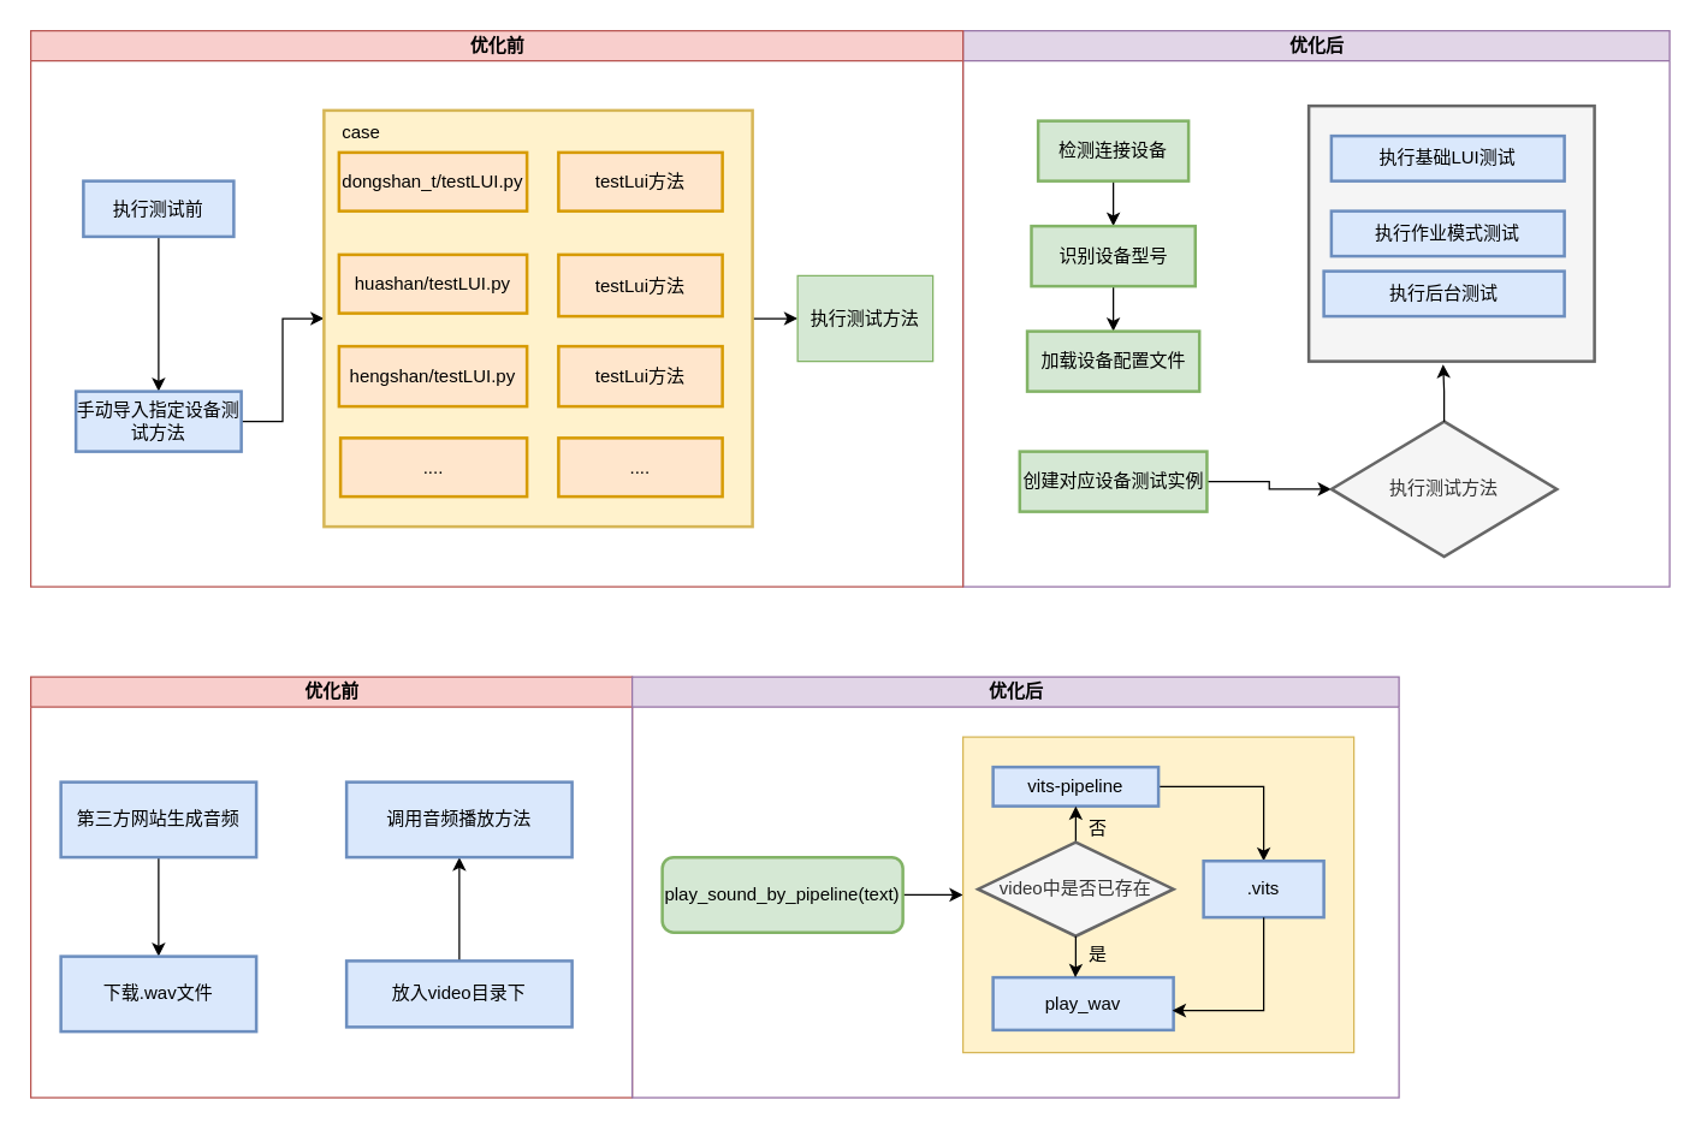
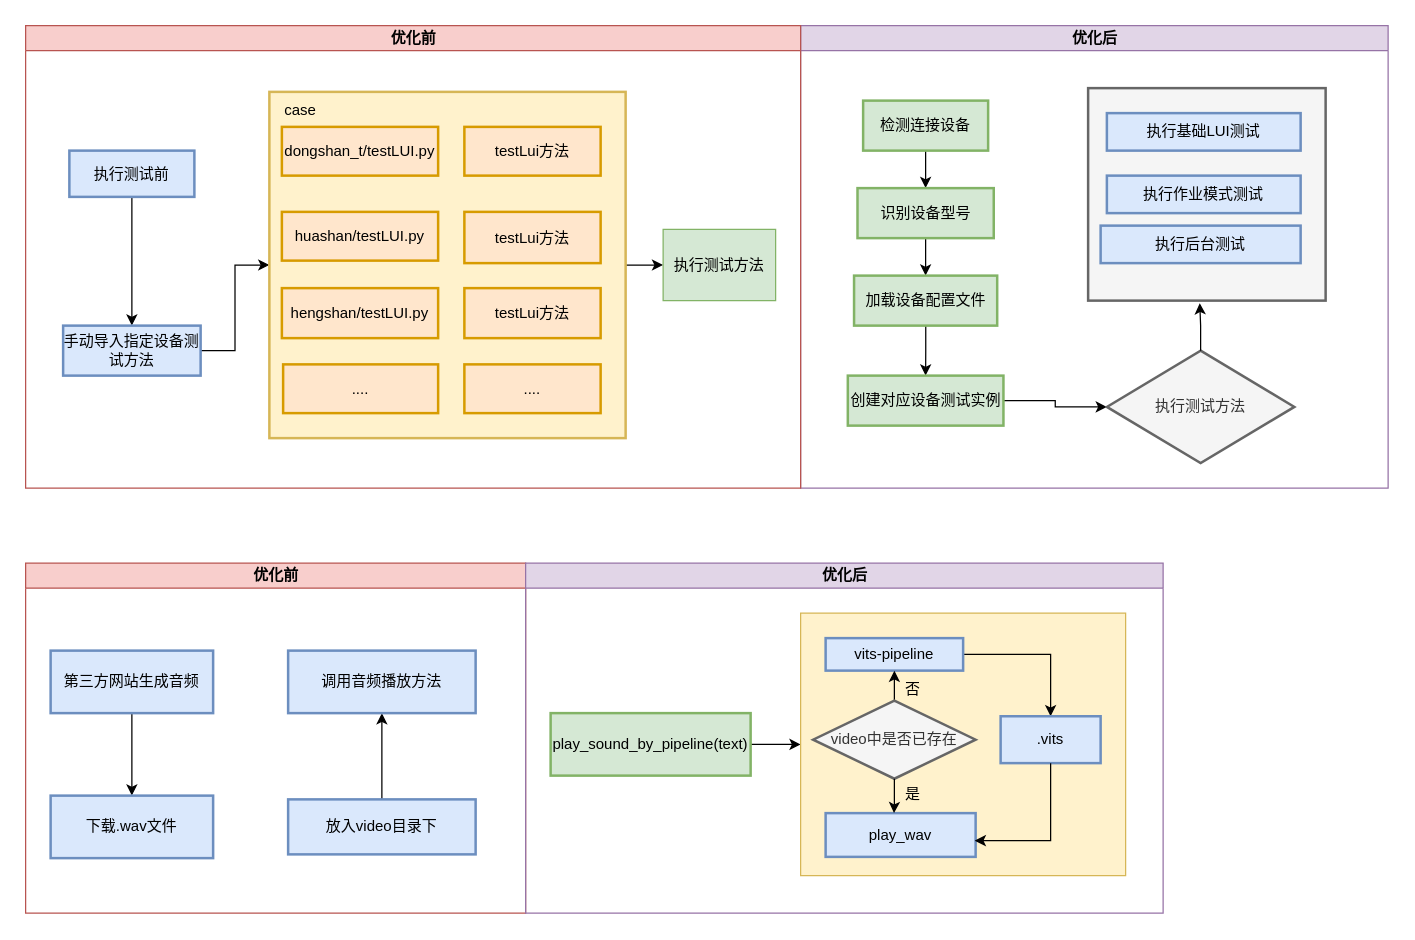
  <mxCell id="0" />
  <mxCell id="1" parent="0" />
  <mxCell id="2" value="优化后" style="swimlane;html=1;startSize=20;fillColor=#e1d5e7;strokeColor=#9673a6;" parent="1" vertex="1"><mxGeometry x="640" y="20" width="470" height="370" as="geometry" /></mxCell>
  <mxCell id="3" style="edgeStyle=orthogonalEdgeStyle;rounded=0;orthogonalLoop=1;jettySize=auto;html=1;entryX=0.5;entryY=0;entryDx=0;entryDy=0;" edge="1" parent="2" source="4" target="6"><mxGeometry relative="1" as="geometry" /></mxCell>
  <mxCell id="4" value="检测连接设备" style="whiteSpace=wrap;strokeWidth=2;fillColor=#d5e8d4;strokeColor=#82b366;" parent="2" vertex="1"><mxGeometry x="50" y="60" width="100" height="40" as="geometry" /></mxCell>
  <mxCell id="5" style="edgeStyle=orthogonalEdgeStyle;rounded=0;orthogonalLoop=1;jettySize=auto;html=1;entryX=0.5;entryY=0;entryDx=0;entryDy=0;" edge="1" parent="2" source="6" target="8"><mxGeometry relative="1" as="geometry" /></mxCell>
  <mxCell id="6" value="识别设备型号" style="whiteSpace=wrap;strokeWidth=2;fillColor=#d5e8d4;strokeColor=#82b366;" parent="2" vertex="1"><mxGeometry x="45.5" y="130" width="109" height="40" as="geometry" /></mxCell>
+ <mxCell id="7" style="edgeStyle=orthogonalEdgeStyle;rounded=0;orthogonalLoop=1;jettySize=auto;html=1;entryX=0.5;entryY=0;entryDx=0;entryDy=0;" edge="1" parent="2" source="8" target="10"><mxGeometry relative="1" as="geometry" /></mxCell>
  <mxCell id="8" value="加载设备配置文件" style="whiteSpace=wrap;strokeWidth=2;fillColor=#d5e8d4;strokeColor=#82b366;" parent="2" vertex="1"><mxGeometry x="42.75" y="200" width="114.5" height="40" as="geometry" /></mxCell>
  <mxCell id="9" style="edgeStyle=orthogonalEdgeStyle;rounded=0;orthogonalLoop=1;jettySize=auto;html=1;entryX=0;entryY=0.5;entryDx=0;entryDy=0;" edge="1" parent="2" source="10" target="11"><mxGeometry relative="1" as="geometry" /></mxCell>
  <mxCell id="10" value="创建对应设备测试实例" style="whiteSpace=wrap;strokeWidth=2;fillColor=#d5e8d4;strokeColor=#82b366;" parent="2" vertex="1"><mxGeometry x="37.75" y="280" width="124.5" height="40" as="geometry" /></mxCell>
  <mxCell id="11" value="执行测试方法" style="rhombus;strokeWidth=2;whiteSpace=wrap;fillColor=#f5f5f5;fontColor=#333333;strokeColor=#666666;" parent="2" vertex="1"><mxGeometry x="245" y="260" width="150" height="90" as="geometry" /></mxCell>
  <mxCell id="12" value="" style="whiteSpace=wrap;strokeWidth=2;fillColor=#f5f5f5;fontColor=#333333;strokeColor=#666666;" parent="2" vertex="1"><mxGeometry x="230" y="50" width="190" height="170" as="geometry" /></mxCell>
  <mxCell id="13" value="执行基础LUI测试" style="whiteSpace=wrap;strokeWidth=2;fillColor=#dae8fc;strokeColor=#6c8ebf;" parent="2" vertex="1"><mxGeometry x="245" y="70" width="155" height="30" as="geometry" /></mxCell>
  <mxCell id="14" value="执行作业模式测试" style="whiteSpace=wrap;strokeWidth=2;fillColor=#dae8fc;strokeColor=#6c8ebf;" parent="2" vertex="1"><mxGeometry x="245" y="120" width="155" height="30" as="geometry" /></mxCell>
  <mxCell id="15" value="执行后台测试" style="whiteSpace=wrap;strokeWidth=2;fillColor=#dae8fc;strokeColor=#6c8ebf;" parent="2" vertex="1"><mxGeometry x="240" y="160" width="160" height="30" as="geometry" /></mxCell>
  <mxCell id="16" style="edgeStyle=orthogonalEdgeStyle;rounded=0;orthogonalLoop=1;jettySize=auto;html=1;entryX=0.47;entryY=1.012;entryDx=0;entryDy=0;entryPerimeter=0;" edge="1" parent="2" source="11" target="12"><mxGeometry relative="1" as="geometry" /></mxCell>
  <mxCell id="17" value="优化前" style="swimlane;html=1;startSize=20;fillColor=#f8cecc;strokeColor=#b85450;" parent="1" vertex="1"><mxGeometry x="20" y="450" width="400" height="280" as="geometry" /></mxCell>
  <mxCell id="18" style="edgeStyle=orthogonalEdgeStyle;rounded=0;orthogonalLoop=1;jettySize=auto;html=1;entryX=0.5;entryY=0;entryDx=0;entryDy=0;" edge="1" parent="17" source="19" target="20"><mxGeometry relative="1" as="geometry" /></mxCell>
  <mxCell id="19" value="第三方网站生成音频" style="whiteSpace=wrap;strokeWidth=2;fillColor=#dae8fc;strokeColor=#6c8ebf;" parent="17" vertex="1"><mxGeometry x="20" y="70" width="130" height="50" as="geometry" /></mxCell>
  <mxCell id="20" value="下载.wav文件" style="whiteSpace=wrap;strokeWidth=2;fillColor=#dae8fc;strokeColor=#6c8ebf;" parent="17" vertex="1"><mxGeometry x="20" y="186" width="130" height="50" as="geometry" /></mxCell>
  <mxCell id="21" style="edgeStyle=orthogonalEdgeStyle;rounded=0;orthogonalLoop=1;jettySize=auto;html=1;entryX=0.5;entryY=1;entryDx=0;entryDy=0;" edge="1" parent="17" source="22" target="23"><mxGeometry relative="1" as="geometry" /></mxCell>
  <mxCell id="22" value="放入video目录下" style="whiteSpace=wrap;strokeWidth=2;fillColor=#dae8fc;strokeColor=#6c8ebf;" parent="17" vertex="1"><mxGeometry x="210" y="189" width="150" height="44" as="geometry" /></mxCell>
  <mxCell id="23" value="调用音频播放方法" style="whiteSpace=wrap;strokeWidth=2;fillColor=#dae8fc;strokeColor=#6c8ebf;" parent="17" vertex="1"><mxGeometry x="210" y="70" width="150" height="50" as="geometry" /></mxCell>
  <mxCell id="24" value="优化后" style="swimlane;html=1;startSize=20;fillColor=#e1d5e7;strokeColor=#9673a6;" parent="1" vertex="1"><mxGeometry x="420" y="450" width="510" height="280" as="geometry" /></mxCell>
  <mxCell id="25" style="edgeStyle=orthogonalEdgeStyle;rounded=0;orthogonalLoop=1;jettySize=auto;html=1;entryX=0;entryY=0.5;entryDx=0;entryDy=0;" edge="1" parent="24" source="26" target="27"><mxGeometry relative="1" as="geometry" /></mxCell>
- <mxCell id="26" value="play_sound_by_pipeline(text)" style="whiteSpace=wrap;strokeWidth=2;fillColor=#d5e8d4;strokeColor=#82b366;rounded=1;" parent="24" vertex="1"><mxGeometry x="20" y="120" width="160" height="50" as="geometry" /></mxCell>
+ <mxCell id="26" value="play_sound_by_pipeline(text)" style="whiteSpace=wrap;strokeWidth=2;fillColor=#d5e8d4;strokeColor=#82b366;" parent="24" vertex="1"><mxGeometry x="20" y="120" width="160" height="50" as="geometry" /></mxCell>
  <mxCell id="27" value="" style="rounded=0;whiteSpace=wrap;html=1;fillColor=#fff2cc;strokeColor=#d6b656;" parent="24" vertex="1"><mxGeometry x="220" y="40" width="260" height="210" as="geometry" /></mxCell>
  <mxCell id="28" style="edgeStyle=orthogonalEdgeStyle;rounded=0;orthogonalLoop=1;jettySize=auto;html=1;" edge="1" parent="24" source="29" target="33"><mxGeometry relative="1" as="geometry" /></mxCell>
  <mxCell id="29" value="vits-pipeline" style="whiteSpace=wrap;strokeWidth=2;fillColor=#dae8fc;strokeColor=#6c8ebf;" parent="24" vertex="1"><mxGeometry x="240" y="60" width="110" height="26" as="geometry" /></mxCell>
  <mxCell id="30" style="edgeStyle=orthogonalEdgeStyle;rounded=0;orthogonalLoop=1;jettySize=auto;html=1;" edge="1" parent="24" source="31" target="29"><mxGeometry relative="1" as="geometry" /></mxCell>
  <mxCell id="31" value="video中是否已存在" style="rhombus;strokeWidth=2;whiteSpace=wrap;fillColor=#f5f5f5;fontColor=#333333;strokeColor=#666666;" parent="24" vertex="1"><mxGeometry x="230" y="110" width="130" height="62.5" as="geometry" /></mxCell>
  <mxCell id="32" value="play_wav" style="whiteSpace=wrap;strokeWidth=2;fillColor=#dae8fc;strokeColor=#6c8ebf;" parent="24" vertex="1"><mxGeometry x="240" y="200" width="120" height="35" as="geometry" /></mxCell>
  <mxCell id="33" value=".vits" style="whiteSpace=wrap;strokeWidth=2;fillColor=#dae8fc;strokeColor=#6c8ebf;" parent="24" vertex="1"><mxGeometry x="380" y="122.5" width="80" height="37.5" as="geometry" /></mxCell>
  <mxCell id="34" style="edgeStyle=orthogonalEdgeStyle;rounded=0;orthogonalLoop=1;jettySize=auto;html=1;entryX=0.456;entryY=0;entryDx=0;entryDy=0;entryPerimeter=0;" edge="1" parent="24" source="31" target="32"><mxGeometry relative="1" as="geometry" /></mxCell>
  <mxCell id="35" value="否" style="text;html=1;align=center;verticalAlign=middle;whiteSpace=wrap;rounded=0;" vertex="1" parent="24"><mxGeometry x="280" y="86" width="60" height="30" as="geometry" /></mxCell>
  <mxCell id="36" value="是" style="text;html=1;align=center;verticalAlign=middle;whiteSpace=wrap;rounded=0;" vertex="1" parent="24"><mxGeometry x="280" y="170" width="60" height="30" as="geometry" /></mxCell>
  <mxCell id="37" style="edgeStyle=orthogonalEdgeStyle;rounded=0;orthogonalLoop=1;jettySize=auto;html=1;entryX=0.994;entryY=0.629;entryDx=0;entryDy=0;entryPerimeter=0;" edge="1" parent="24" source="33" target="32"><mxGeometry relative="1" as="geometry"><Array as="points"><mxPoint x="420" y="222" /></Array></mxGeometry></mxCell>
  <mxCell id="38" value="优化前" style="swimlane;html=1;startSize=20;fillColor=#f8cecc;strokeColor=#b85450;" parent="1" vertex="1"><mxGeometry x="20" y="20" width="620" height="370" as="geometry" /></mxCell>
  <mxCell id="39" style="edgeStyle=orthogonalEdgeStyle;rounded=0;orthogonalLoop=1;jettySize=auto;html=1;entryX=0.5;entryY=0;entryDx=0;entryDy=0;" edge="1" parent="38" source="40" target="42"><mxGeometry relative="1" as="geometry" /></mxCell>
  <mxCell id="40" value="执行测试前" style="whiteSpace=wrap;strokeWidth=2;fillColor=#dae8fc;strokeColor=#6c8ebf;" parent="38" vertex="1"><mxGeometry x="35" y="100" width="100" height="37" as="geometry" /></mxCell>
  <mxCell id="41" style="edgeStyle=orthogonalEdgeStyle;rounded=0;orthogonalLoop=1;jettySize=auto;html=1;entryX=0;entryY=0.5;entryDx=0;entryDy=0;" edge="1" parent="38" source="42" target="44"><mxGeometry relative="1" as="geometry" /></mxCell>
  <mxCell id="42" value="手动导入指定设备测试方法" style="whiteSpace=wrap;strokeWidth=2;fillColor=#dae8fc;strokeColor=#6c8ebf;" parent="38" vertex="1"><mxGeometry x="30" y="240" width="110" height="40" as="geometry" /></mxCell>
  <mxCell id="43" style="edgeStyle=orthogonalEdgeStyle;rounded=0;orthogonalLoop=1;jettySize=auto;html=1;entryX=0;entryY=0.5;entryDx=0;entryDy=0;" edge="1" parent="38" source="44" target="54"><mxGeometry relative="1" as="geometry" /></mxCell>
  <mxCell id="44" value="" style="whiteSpace=wrap;strokeWidth=2;fillColor=#fff2cc;strokeColor=#d6b656;" parent="38" vertex="1"><mxGeometry x="195" y="53" width="285" height="277" as="geometry" /></mxCell>
  <mxCell id="45" value="dongshan_t/testLUI.py" style="whiteSpace=wrap;strokeWidth=2;fillColor=#ffe6cc;strokeColor=#d79b00;" parent="38" vertex="1"><mxGeometry x="205" y="81" width="125" height="39" as="geometry" /></mxCell>
  <mxCell id="46" value="testLui方法" style="whiteSpace=wrap;strokeWidth=2;fillColor=#ffe6cc;strokeColor=#d79b00;" parent="38" vertex="1"><mxGeometry x="351" y="81" width="109" height="39" as="geometry" /></mxCell>
  <mxCell id="47" value="huashan/testLUI.py" style="whiteSpace=wrap;strokeWidth=2;fillColor=#ffe6cc;strokeColor=#d79b00;" parent="38" vertex="1"><mxGeometry x="205" y="149" width="125" height="39" as="geometry" /></mxCell>
  <mxCell id="48" value="testLui方法" style="whiteSpace=wrap;strokeWidth=2;fillColor=#ffe6cc;strokeColor=#d79b00;" parent="38" vertex="1"><mxGeometry x="351" y="149" width="109" height="41" as="geometry" /></mxCell>
  <mxCell id="49" value="testLui方法" style="whiteSpace=wrap;strokeWidth=2;fillColor=#ffe6cc;strokeColor=#d79b00;" parent="38" vertex="1"><mxGeometry x="351" y="210" width="109" height="40" as="geometry" /></mxCell>
  <mxCell id="50" value="hengshan/testLUI.py" style="whiteSpace=wrap;strokeWidth=2;fillColor=#ffe6cc;strokeColor=#d79b00;" parent="38" vertex="1"><mxGeometry x="205" y="210" width="125" height="40" as="geometry" /></mxCell>
  <mxCell id="51" value="...." style="whiteSpace=wrap;strokeWidth=2;fillColor=#ffe6cc;strokeColor=#d79b00;" parent="38" vertex="1"><mxGeometry x="206" y="271" width="124" height="39" as="geometry" /></mxCell>
  <mxCell id="52" value="...." style="whiteSpace=wrap;strokeWidth=2;fillColor=#ffe6cc;strokeColor=#d79b00;" parent="38" vertex="1"><mxGeometry x="351" y="271" width="109" height="39" as="geometry" /></mxCell>
  <mxCell id="53" value="case" style="text;html=1;align=center;verticalAlign=middle;whiteSpace=wrap;rounded=0;" vertex="1" parent="38"><mxGeometry x="190" y="53" width="60" height="30" as="geometry" /></mxCell>
  <mxCell id="54" value="执行测试方法" style="rounded=0;whiteSpace=wrap;html=1;fillColor=#d5e8d4;strokeColor=#82b366;" vertex="1" parent="38"><mxGeometry x="510" y="163" width="90" height="57" as="geometry" /></mxCell>
